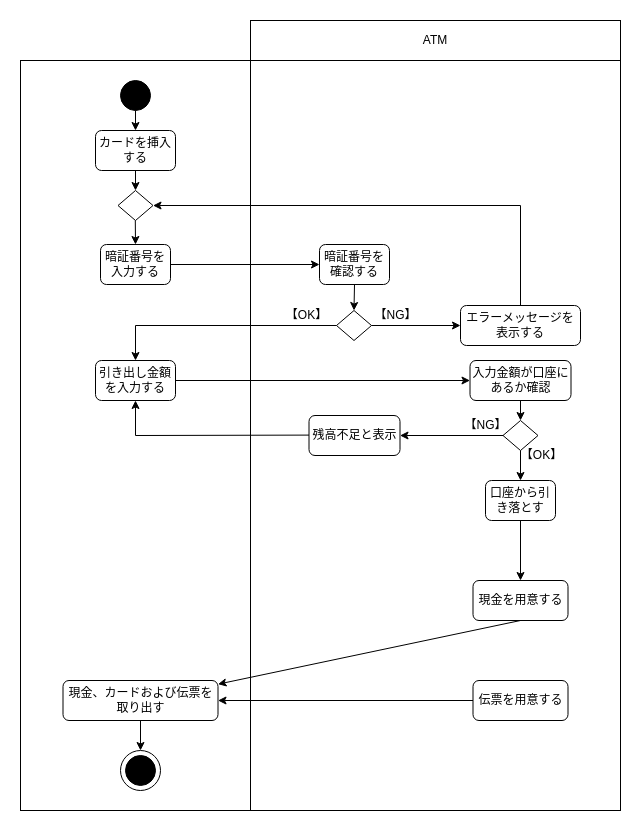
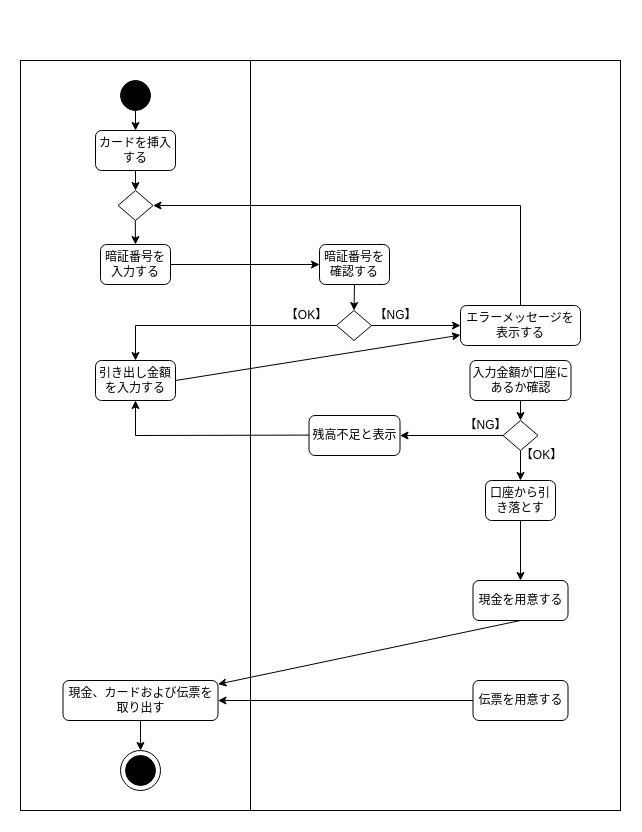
  <mxCell id="0" />
  <mxCell id="1" parent="0" />
- <mxCell id="2" value="ATM" style="rounded=0;whiteSpace=wrap;html=1;" parent="1" vertex="1"><mxGeometry x="250" y="20" width="370" height="40" as="geometry" /></mxCell>
  <mxCell id="3" value="" style="rounded=0;whiteSpace=wrap;html=1;" parent="1" vertex="1"><mxGeometry x="20" y="60" width="230" height="750" as="geometry" /></mxCell>
  <mxCell id="4" value="" style="rounded=0;whiteSpace=wrap;html=1;" parent="1" vertex="1"><mxGeometry x="250" y="60" width="370" height="750" as="geometry" /></mxCell>
  <mxCell id="5" value="" style="ellipse;whiteSpace=wrap;html=1;aspect=fixed;fillColor=#000000;" parent="1" vertex="1"><mxGeometry x="120" y="80" width="30" height="30" as="geometry" /></mxCell>
  <mxCell id="6" value="" style="ellipse;whiteSpace=wrap;html=1;aspect=fixed;" parent="1" vertex="1"><mxGeometry x="120" y="750" width="40" height="40" as="geometry" /></mxCell>
  <mxCell id="7" value="" style="ellipse;whiteSpace=wrap;html=1;aspect=fixed;fillColor=#000000;" parent="1" vertex="1"><mxGeometry x="125" y="755" width="30" height="30" as="geometry" /></mxCell>
  <mxCell id="8" value="カードを挿入する" style="rounded=1;whiteSpace=wrap;html=1;" parent="1" vertex="1"><mxGeometry x="95" y="130" width="80" height="40" as="geometry" /></mxCell>
  <mxCell id="9" value="暗証番号を入力する" style="rounded=1;whiteSpace=wrap;html=1;" parent="1" vertex="1"><mxGeometry x="100" y="244" width="70" height="40" as="geometry" /></mxCell>
  <mxCell id="10" value="引き出し金額を入力する" style="rounded=1;whiteSpace=wrap;html=1;" parent="1" vertex="1"><mxGeometry x="95" y="360" width="80" height="40" as="geometry" /></mxCell>
  <mxCell id="11" value="現金、カードおよび伝票を取り出す" style="rounded=1;whiteSpace=wrap;html=1;" parent="1" vertex="1"><mxGeometry x="62.5" y="680" width="155" height="40" as="geometry" /></mxCell>
  <mxCell id="12" value="" style="rhombus;whiteSpace=wrap;html=1;" parent="1" vertex="1"><mxGeometry x="117.5" y="190" width="35" height="30" as="geometry" /></mxCell>
  <mxCell id="13" value="暗証番号を確認する" style="rounded=1;whiteSpace=wrap;html=1;" parent="1" vertex="1"><mxGeometry x="319" y="244" width="70" height="40" as="geometry" /></mxCell>
  <mxCell id="14" value="エラーメッセージを表示する" style="rounded=1;whiteSpace=wrap;html=1;" parent="1" vertex="1"><mxGeometry x="460" y="305" width="120" height="40" as="geometry" /></mxCell>
  <mxCell id="15" value="" style="rhombus;whiteSpace=wrap;html=1;" parent="1" vertex="1"><mxGeometry x="336" y="310" width="35" height="30" as="geometry" /></mxCell>
  <mxCell id="16" value="入力金額が口座にあるか確認" style="rounded=1;whiteSpace=wrap;html=1;" parent="1" vertex="1"><mxGeometry x="469.5" y="360" width="101" height="40" as="geometry" /></mxCell>
  <mxCell id="17" value="口座から引き落とす" style="rounded=1;whiteSpace=wrap;html=1;" parent="1" vertex="1"><mxGeometry x="485" y="480" width="70" height="40" as="geometry" /></mxCell>
- <mxCell id="18" value="" style="endArrow=classic;html=1;rounded=0;exitX=1;exitY=0.5;exitDx=0;exitDy=0;entryX=0;entryY=0.5;entryDx=0;entryDy=0;" parent="1" source="10" target="16" edge="1"><mxGeometry width="50" height="50" relative="1" as="geometry"><mxPoint x="300" y="310" as="sourcePoint" /><mxPoint x="350" y="260" as="targetPoint" /></mxGeometry></mxCell>
+ <mxCell id="18" value="" style="endArrow=classic;html=1;rounded=0;exitX=1;exitY=0.5;exitDx=0;exitDy=0;" parent="1" source="10" target="14" edge="1"><mxGeometry width="50" height="50" relative="1" as="geometry"><mxPoint x="300" y="310" as="sourcePoint" /><mxPoint x="350" y="260" as="targetPoint" /></mxGeometry></mxCell>
  <mxCell id="19" value="" style="rhombus;whiteSpace=wrap;html=1;" parent="1" vertex="1"><mxGeometry x="502.5" y="420" width="35" height="30" as="geometry" /></mxCell>
  <mxCell id="20" value="" style="endArrow=classic;html=1;rounded=0;exitX=0.5;exitY=1;exitDx=0;exitDy=0;entryX=0.5;entryY=0;entryDx=0;entryDy=0;" parent="1" source="16" target="19" edge="1"><mxGeometry width="50" height="50" relative="1" as="geometry"><mxPoint x="290" y="340" as="sourcePoint" /><mxPoint x="340" y="290" as="targetPoint" /></mxGeometry></mxCell>
  <mxCell id="21" value="【OK】" style="text;html=1;align=center;verticalAlign=middle;resizable=0;points=[];autosize=1;strokeColor=none;fillColor=none;" parent="1" vertex="1"><mxGeometry x="510.5" y="440" width="60" height="30" as="geometry" /></mxCell>
  <mxCell id="22" value="【NG】" style="text;html=1;align=center;verticalAlign=middle;resizable=0;points=[];autosize=1;strokeColor=none;fillColor=none;" parent="1" vertex="1"><mxGeometry x="450" y="410" width="70" height="30" as="geometry" /></mxCell>
  <mxCell id="23" value="" style="endArrow=classic;html=1;rounded=0;exitX=0;exitY=0.5;exitDx=0;exitDy=0;entryX=1;entryY=0.5;entryDx=0;entryDy=0;" parent="1" source="19" target="24" edge="1"><mxGeometry width="50" height="50" relative="1" as="geometry"><mxPoint x="290" y="380" as="sourcePoint" /><mxPoint x="340" y="330" as="targetPoint" /></mxGeometry></mxCell>
  <mxCell id="24" value="残高不足と表示" style="rounded=1;whiteSpace=wrap;html=1;" parent="1" vertex="1"><mxGeometry x="308.5" y="415" width="91" height="40" as="geometry" /></mxCell>
  <mxCell id="25" value="" style="endArrow=classic;html=1;rounded=0;exitX=0;exitY=0.5;exitDx=0;exitDy=0;entryX=0.5;entryY=1;entryDx=0;entryDy=0;" parent="1" target="10" edge="1"><mxGeometry width="50" height="50" relative="1" as="geometry"><mxPoint x="308.5" y="434.6" as="sourcePoint" /><mxPoint x="152.5" y="435" as="targetPoint" /><Array as="points"><mxPoint x="135" y="435" /></Array></mxGeometry></mxCell>
  <mxCell id="26" value="" style="endArrow=classic;html=1;rounded=0;entryX=0.5;entryY=0;entryDx=0;entryDy=0;" parent="1" target="17" edge="1"><mxGeometry width="50" height="50" relative="1" as="geometry"><mxPoint x="520" y="450" as="sourcePoint" /><mxPoint x="390" y="410" as="targetPoint" /></mxGeometry></mxCell>
  <mxCell id="27" value="伝票を用意する" style="rounded=1;whiteSpace=wrap;html=1;" parent="1" vertex="1"><mxGeometry x="472.5" y="680" width="95" height="40" as="geometry" /></mxCell>
  <mxCell id="28" value="" style="endArrow=classic;html=1;rounded=0;exitX=0.5;exitY=1;exitDx=0;exitDy=0;" parent="1" source="41" target="11" edge="1"><mxGeometry width="50" height="50" relative="1" as="geometry"><mxPoint x="390" y="510" as="sourcePoint" /><mxPoint x="440" y="460" as="targetPoint" /></mxGeometry></mxCell>
  <mxCell id="29" value="" style="endArrow=classic;html=1;rounded=0;exitX=0;exitY=0.5;exitDx=0;exitDy=0;entryX=1;entryY=0.5;entryDx=0;entryDy=0;" parent="1" source="27" target="11" edge="1"><mxGeometry width="50" height="50" relative="1" as="geometry"><mxPoint x="390" y="510" as="sourcePoint" /><mxPoint x="440" y="460" as="targetPoint" /></mxGeometry></mxCell>
  <mxCell id="30" value="" style="endArrow=classic;html=1;rounded=0;exitX=0.5;exitY=1;exitDx=0;exitDy=0;entryX=0.5;entryY=0;entryDx=0;entryDy=0;" parent="1" source="8" target="12" edge="1"><mxGeometry width="50" height="50" relative="1" as="geometry"><mxPoint x="390" y="330" as="sourcePoint" /><mxPoint x="440" y="280" as="targetPoint" /></mxGeometry></mxCell>
  <mxCell id="31" value="" style="endArrow=classic;html=1;rounded=0;exitX=0.5;exitY=1;exitDx=0;exitDy=0;entryX=0.5;entryY=0;entryDx=0;entryDy=0;" parent="1" target="9" edge="1"><mxGeometry width="50" height="50" relative="1" as="geometry"><mxPoint x="134.8" y="220" as="sourcePoint" /><mxPoint x="134.8" y="240" as="targetPoint" /></mxGeometry></mxCell>
  <mxCell id="32" value="" style="endArrow=classic;html=1;rounded=0;exitX=1;exitY=0.5;exitDx=0;exitDy=0;entryX=0;entryY=0.5;entryDx=0;entryDy=0;" parent="1" source="9" target="13" edge="1"><mxGeometry width="50" height="50" relative="1" as="geometry"><mxPoint x="350" y="280" as="sourcePoint" /><mxPoint x="400" y="230" as="targetPoint" /></mxGeometry></mxCell>
  <mxCell id="33" value="" style="endArrow=classic;html=1;rounded=0;exitX=0.5;exitY=1;exitDx=0;exitDy=0;entryX=0.5;entryY=0;entryDx=0;entryDy=0;" parent="1" source="13" target="15" edge="1"><mxGeometry width="50" height="50" relative="1" as="geometry"><mxPoint x="350" y="280" as="sourcePoint" /><mxPoint x="400" y="230" as="targetPoint" /></mxGeometry></mxCell>
  <mxCell id="34" value="" style="endArrow=classic;html=1;rounded=0;exitX=1;exitY=0.5;exitDx=0;exitDy=0;entryX=0;entryY=0.5;entryDx=0;entryDy=0;" parent="1" source="15" target="14" edge="1"><mxGeometry width="50" height="50" relative="1" as="geometry"><mxPoint x="350" y="280" as="sourcePoint" /><mxPoint x="400" y="230" as="targetPoint" /></mxGeometry></mxCell>
  <mxCell id="35" value="" style="endArrow=classic;html=1;rounded=0;exitX=0;exitY=0.5;exitDx=0;exitDy=0;entryX=0.5;entryY=0;entryDx=0;entryDy=0;" parent="1" source="15" target="10" edge="1"><mxGeometry width="50" height="50" relative="1" as="geometry"><mxPoint x="350" y="280" as="sourcePoint" /><mxPoint x="400" y="230" as="targetPoint" /><Array as="points"><mxPoint x="135" y="325" /></Array></mxGeometry></mxCell>
  <mxCell id="36" value="" style="endArrow=classic;html=1;rounded=0;exitX=0.5;exitY=0;exitDx=0;exitDy=0;entryX=1;entryY=0.5;entryDx=0;entryDy=0;" parent="1" source="14" target="12" edge="1"><mxGeometry width="50" height="50" relative="1" as="geometry"><mxPoint x="340" y="310" as="sourcePoint" /><mxPoint x="390" y="260" as="targetPoint" /><Array as="points"><mxPoint x="520" y="205" /></Array></mxGeometry></mxCell>
  <mxCell id="37" value="【NG】" style="text;html=1;align=center;verticalAlign=middle;resizable=0;points=[];autosize=1;strokeColor=none;fillColor=none;" parent="1" vertex="1"><mxGeometry x="360" y="300" width="70" height="30" as="geometry" /></mxCell>
  <mxCell id="38" value="【OK】" style="text;html=1;align=center;verticalAlign=middle;resizable=0;points=[];autosize=1;strokeColor=none;fillColor=none;" parent="1" vertex="1"><mxGeometry x="276" y="300" width="60" height="30" as="geometry" /></mxCell>
  <mxCell id="39" value="" style="endArrow=classic;html=1;rounded=0;exitX=0.5;exitY=1;exitDx=0;exitDy=0;entryX=0.5;entryY=0;entryDx=0;entryDy=0;" parent="1" source="5" target="8" edge="1"><mxGeometry width="50" height="50" relative="1" as="geometry"><mxPoint x="145" y="180" as="sourcePoint" /><mxPoint x="145" y="200" as="targetPoint" /></mxGeometry></mxCell>
  <mxCell id="40" value="" style="endArrow=classic;html=1;rounded=0;exitX=0.5;exitY=1;exitDx=0;exitDy=0;entryX=0.5;entryY=0;entryDx=0;entryDy=0;" parent="1" source="17" target="41" edge="1"><mxGeometry width="50" height="50" relative="1" as="geometry"><mxPoint x="520" y="520" as="sourcePoint" /><mxPoint x="520" y="680" as="targetPoint" /></mxGeometry></mxCell>
  <mxCell id="41" value="現金を用意する" style="rounded=1;whiteSpace=wrap;html=1;" parent="1" vertex="1"><mxGeometry x="472.5" y="580" width="95" height="40" as="geometry" /></mxCell>
  <mxCell id="42" value="" style="endArrow=classic;html=1;rounded=0;exitX=0.5;exitY=1;exitDx=0;exitDy=0;entryX=0.5;entryY=0;entryDx=0;entryDy=0;" parent="1" source="11" target="6" edge="1"><mxGeometry width="50" height="50" relative="1" as="geometry"><mxPoint x="300" y="610" as="sourcePoint" /><mxPoint x="350" y="560" as="targetPoint" /></mxGeometry></mxCell>
